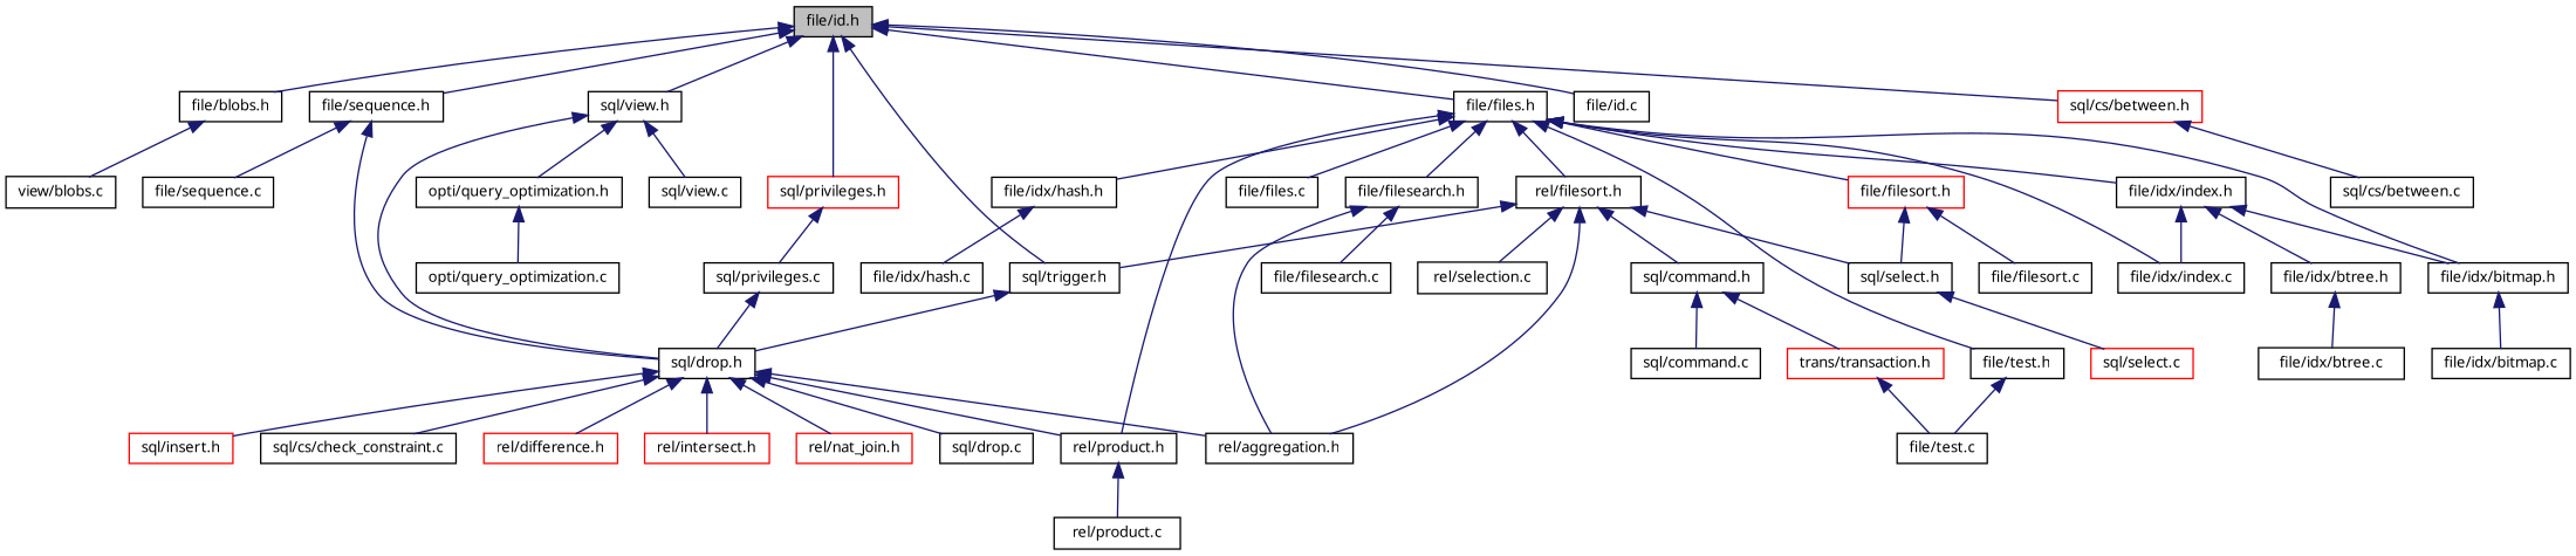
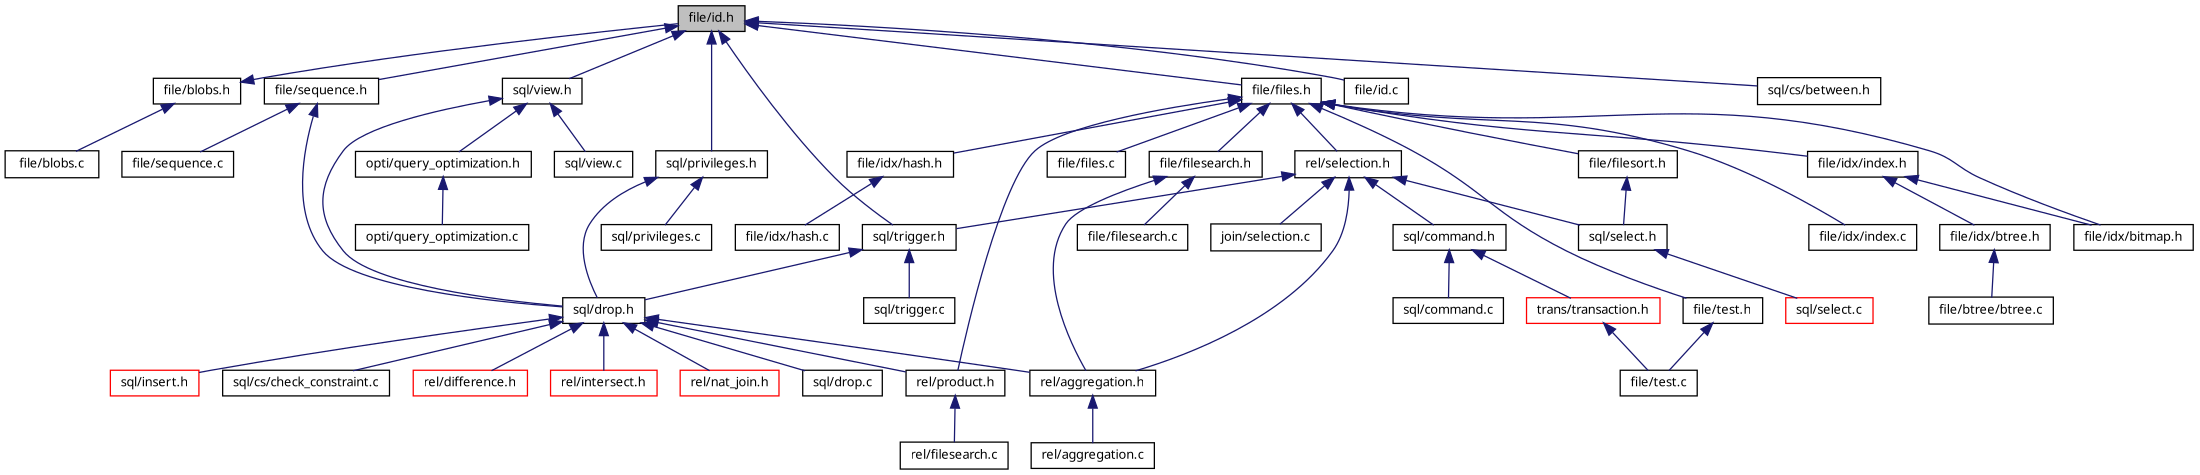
  digraph {
    fontname="Noto Sans"
    node [color=black fontname="Noto Sans" fontsize=10 shape=record]
    edge [color=midnightblue dir=back fontname="Noto Sans" fontsize=10 labelfontname=Helvetica labelfontsize=10 style=solid]
    n1 [fillcolor=grey75 fontcolor=black height=0.2 label="file/id.h" style=filled width=0.4]
    n2 [height=0.2 label="file/blobs.h" width=0.4]
    n3 [height=0.2 label="file/files.h" width=0.4]
    n4 [height=0.2 label="sql/trigger.h" width=0.4]
    n5 [height=0.2 label="file/id.c" width=0.4]
    n6 [height=0.2 label="file/sequence.h" width=0.4]
-   n7 [color=red height=0.2 label="sql/cs/between.h" width=0.4]
+   n7 [height=0.2 label="sql/cs/between.h" width=0.4]
    n8 [height=0.2 label="sql/view.h" width=0.4]
-   n9 [color=red height=0.2 label="sql/privileges.h" width=0.4]
-   n10 [height=0.2 label="view/blobs.c" width=0.4]
+   n9 [height=0.2 label="sql/privileges.h" width=0.4]
+   n10 [height=0.2 label="file/blobs.c" width=0.4]
    n11 [height=0.2 label="file/files.c" width=0.4]
    n12 [height=0.2 label="file/filesearch.h" width=0.4]
-   n13 [color=red height=0.2 label="file/filesort.h" width=0.4]
+   n13 [height=0.2 label="file/filesort.h" width=0.4]
    n14 [height=0.2 label="file/test.h" width=0.4]
-   n15 [height=0.2 label="rel/filesort.h" width=0.4]
+   n15 [height=0.2 label="rel/selection.h" width=0.4]
    n16 [height=0.2 label="rel/product.h" width=0.4]
    n17 [height=0.2 label="file/idx/index.h" width=0.4]
    n18 [height=0.2 label="file/idx/bitmap.h" width=0.4]
    n19 [height=0.2 label="file/idx/hash.h" width=0.4]
    n20 [height=0.2 label="file/idx/index.c" width=0.4]
    n21 [height=0.2 label="sql/drop.h" width=0.4]
+   n22 [height=0.2 label="sql/trigger.c" width=0.4]
    n23 [height=0.2 label="file/sequence.c" width=0.4]
-   n24 [height=0.2 label="sql/cs/between.c" width=0.4]
    n25 [height=0.2 label="opti/query_optimization.h" width=0.4]
    n26 [height=0.2 label="sql/view.c" width=0.4]
    n27 [height=0.2 label="sql/privileges.c" width=0.4]
    n28 [height=0.2 label="file/filesearch.c" width=0.4]
    n29 [height=0.2 label="rel/aggregation.h" width=0.4]
-   n30 [height=0.2 label="file/filesort.c" width=0.4]
    n31 [height=0.2 label="sql/select.h" width=0.4]
    n32 [height=0.2 label="file/test.c" width=0.4]
    n33 [height=0.2 label="sql/command.h" width=0.4]
-   n34 [height=0.2 label="rel/selection.c" width=0.4]
-   n35 [height=0.2 label="rel/product.c" width=0.4]
+   n34 [height=0.2 label="join/selection.c" width=0.4]
+   n35 [height=0.2 label="rel/filesearch.c" width=0.4]
    n36 [height=0.2 label="file/idx/btree.h" width=0.4]
-   n37 [height=0.2 label="file/idx/bitmap.c" width=0.4]
    n38 [height=0.2 label="file/idx/hash.c" width=0.4]
+   n39 [height=0.2 label="rel/aggregation.c" width=0.4]
    n40 [color=red height=0.2 label="sql/select.c" width=0.4]
    n41 [color=red height=0.2 label="trans/transaction.h" width=0.4]
    n42 [height=0.2 label="sql/command.c" width=0.4]
    n43 [height=0.2 label="sql/cs/check_constraint.c" width=0.4]
    n44 [color=red height=0.2 label="rel/difference.h" width=0.4]
    n45 [color=red height=0.2 label="rel/intersect.h" width=0.4]
    n46 [color=red height=0.2 label="rel/nat_join.h" width=0.4]
    n47 [height=0.2 label="sql/drop.c" width=0.4]
    n48 [color=red height=0.2 label="sql/insert.h" width=0.4]
-   n49 [height=0.2 label="file/idx/btree.c" width=0.4]
+   n49 [height=0.2 label="file/btree/btree.c" width=0.4]
    n50 [height=0.2 label="opti/query_optimization.c" width=0.4]
-   n1 -> n2
+   n2 -> n1
    n1 -> n3
    n1 -> n4
    n1 -> n5
    n1 -> n6
    n1 -> n7
    n1 -> n8
    n1 -> n9
    n2 -> n10
    n3 -> n11
    n3 -> n12
    n3 -> n13
    n3 -> n14
    n3 -> n15
    n3 -> n16
    n3 -> n17
    n3 -> n18
    n3 -> n19
    n3 -> n20
    n4 -> n21
+   n4 -> n22
    n6 -> n21
    n6 -> n23
-   n7 -> n24
    n8 -> n21
    n8 -> n25
    n8 -> n26
-   n27 -> n21
+   n9 -> n21
    n9 -> n27
    n12 -> n28
    n12 -> n29
-   n13 -> n30
    n13 -> n31
    n14 -> n32
    n15 -> n4
    n15 -> n29
    n15 -> n31
    n15 -> n33
    n15 -> n34
    n16 -> n35
    n17 -> n18
-   n17 -> n20
    n17 -> n36
-   n18 -> n37
    n19 -> n38
    n21 -> n16
    n21 -> n29
    n21 -> n43
    n21 -> n44
    n21 -> n45
    n21 -> n46
    n21 -> n47
    n21 -> n48
    n25 -> n50
+   n29 -> n39
    n31 -> n40
    n33 -> n41
    n33 -> n42
    n36 -> n49
    n41 -> n32
  }
